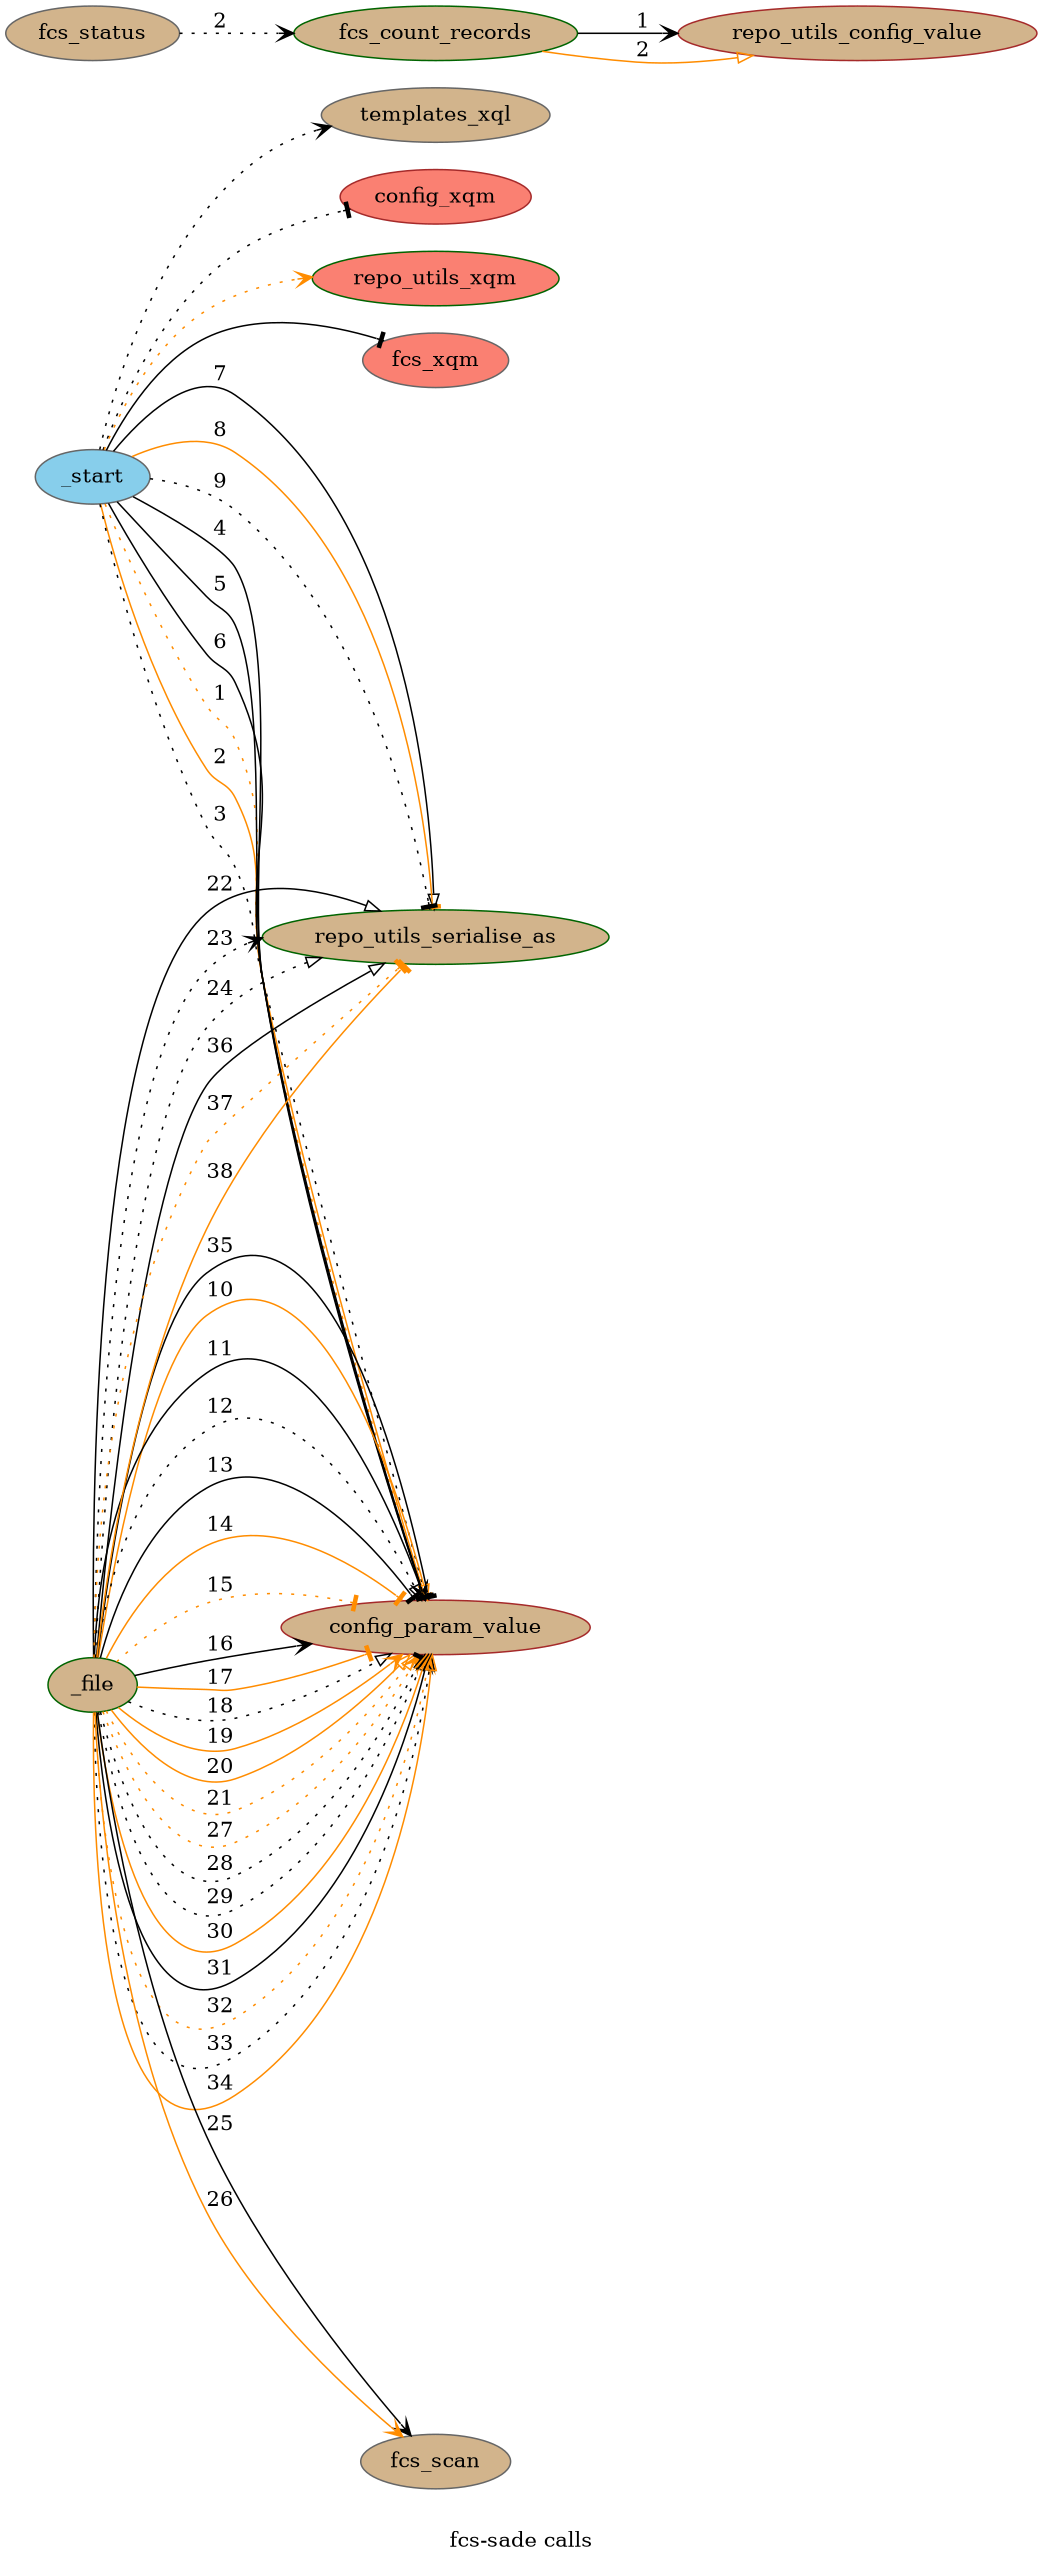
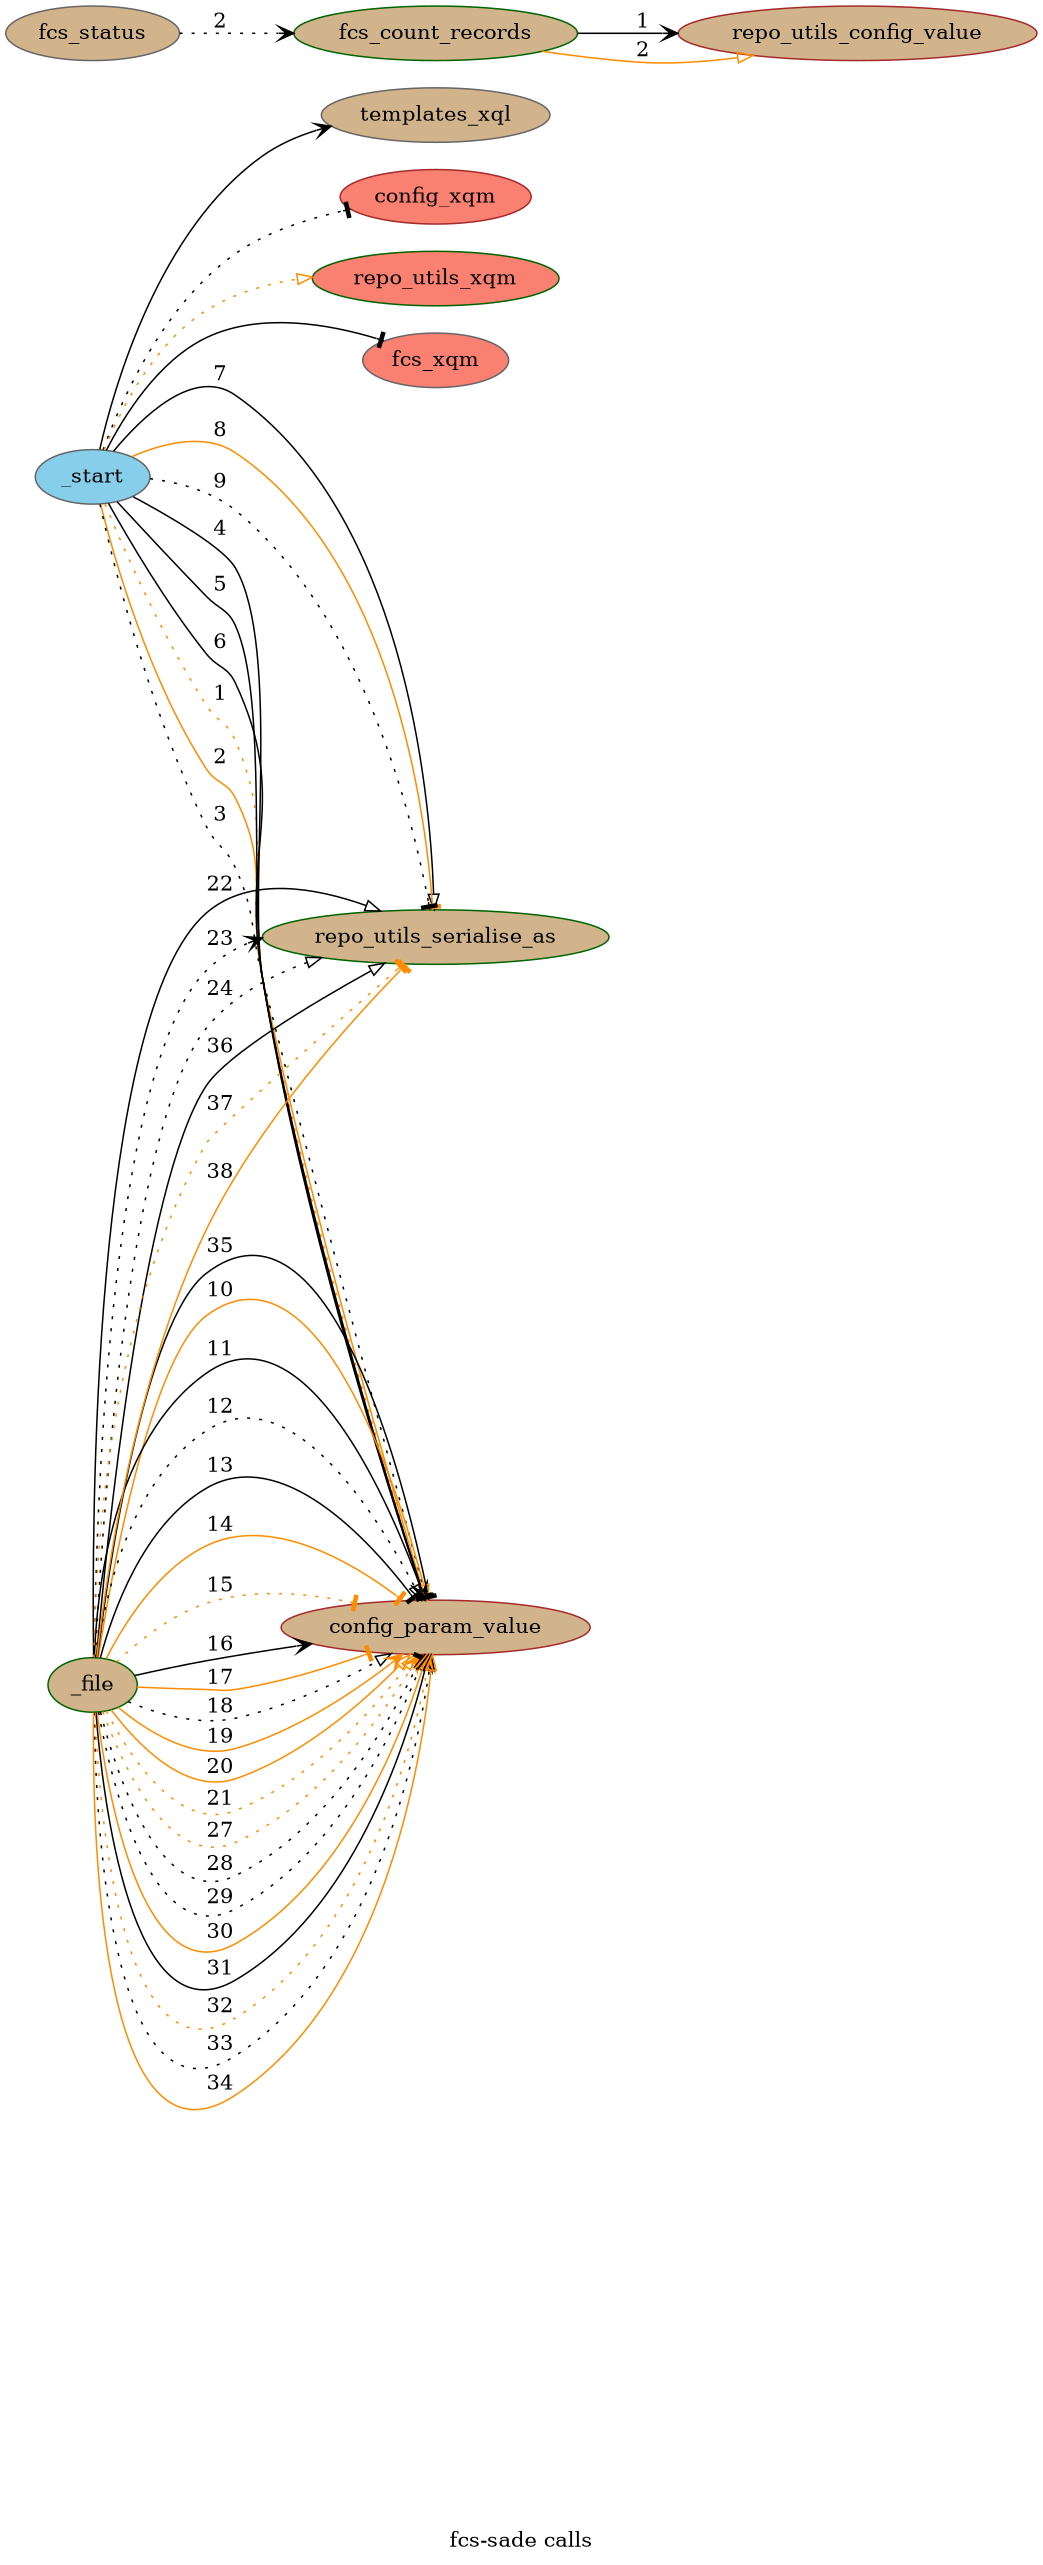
  digraph {
    label="fcs-sade calls"
    rankdir=LR
    node [color=gray40 fillcolor=tan style=filled]
    edge [arrowhead=tee color=black style=solid]
    _start [fillcolor=skyblue]
    templates_xql
    config_xqm [color=brown fillcolor=salmon]
    repo_utils_xqm [color=darkgreen fillcolor=salmon]
    fcs_xqm [fillcolor=salmon]
    config_param_value [color=brown]
    repo_utils_serialise_as [color=darkgreen]
    _file [color=darkgreen]
-   fcs_scan
    fcs_count_records [color=darkgreen]
    repo_utils_config_value [color=brown]
    fcs_status
-   _start -> templates_xql [arrowhead=vee style=dotted]
+   _start -> templates_xql [arrowhead=vee]
    _start -> config_xqm [style=dotted]
-   _start -> repo_utils_xqm [arrowhead=vee color=darkorange style=dotted]
+   _start -> repo_utils_xqm [arrowhead=onormal color=darkorange style=dotted]
    _start -> fcs_xqm
    _start -> config_param_value [color=darkorange label=1 style=dotted]
    _start -> config_param_value [color=darkorange label=2]
    _start -> config_param_value [label=3 style=dotted]
    _start -> config_param_value [arrowhead=vee label=4]
    _start -> config_param_value [arrowhead=vee label=5]
    _start -> config_param_value [arrowhead=vee label=6]
    _start -> repo_utils_serialise_as [arrowhead=onormal label=7]
    _start -> repo_utils_serialise_as [color=darkorange label=8]
    _start -> repo_utils_serialise_as [label=9 style=dotted]
    _file -> config_param_value [arrowhead=onormal color=darkorange label=10]
    _file -> config_param_value [label=11]
    _file -> config_param_value [arrowhead=onormal label=12 style=dotted]
    _file -> config_param_value [label=13]
    _file -> config_param_value [color=darkorange label=14]
    _file -> config_param_value [color=darkorange label=15 style=dotted]
    _file -> config_param_value [arrowhead=vee label=16]
    _file -> config_param_value [color=darkorange label=17]
    _file -> config_param_value [arrowhead=onormal label=18 style=dotted]
    _file -> config_param_value [arrowhead=vee color=darkorange label=19]
    _file -> config_param_value [arrowhead=onormal color=darkorange label=20]
    _file -> config_param_value [arrowhead=onormal color=darkorange label=21 style=dotted]
    _file -> config_param_value [arrowhead=vee color=darkorange label=27 style=dotted]
    _file -> config_param_value [label=28 style=dotted]
    _file -> config_param_value [arrowhead=onormal label=29 style=dotted]
    _file -> config_param_value [arrowhead=vee color=darkorange label=30]
    _file -> config_param_value [arrowhead=vee label=31]
    _file -> config_param_value [arrowhead=vee color=darkorange label=32 style=dotted]
    _file -> config_param_value [arrowhead=onormal label=33 style=dotted]
    _file -> config_param_value [arrowhead=onormal color=darkorange label=34]
    _file -> config_param_value [label=35]
    _file -> repo_utils_serialise_as [arrowhead=onormal label=22]
    _file -> repo_utils_serialise_as [arrowhead=vee label=23 style=dotted]
    _file -> repo_utils_serialise_as [arrowhead=onormal label=24 style=dotted]
    _file -> repo_utils_serialise_as [arrowhead=onormal label=36]
    _file -> repo_utils_serialise_as [color=darkorange label=37 style=dotted]
    _file -> repo_utils_serialise_as [color=darkorange label=38]
-   _file -> fcs_scan [arrowhead=vee label=25]
-   _file -> fcs_scan [arrowhead=vee color=darkorange label=26]
    fcs_count_records -> repo_utils_config_value [arrowhead=vee label=1]
    fcs_count_records -> repo_utils_config_value [arrowhead=onormal color=darkorange label=2]
    fcs_status -> fcs_count_records [arrowhead=vee label=2 style=dotted]
  }
